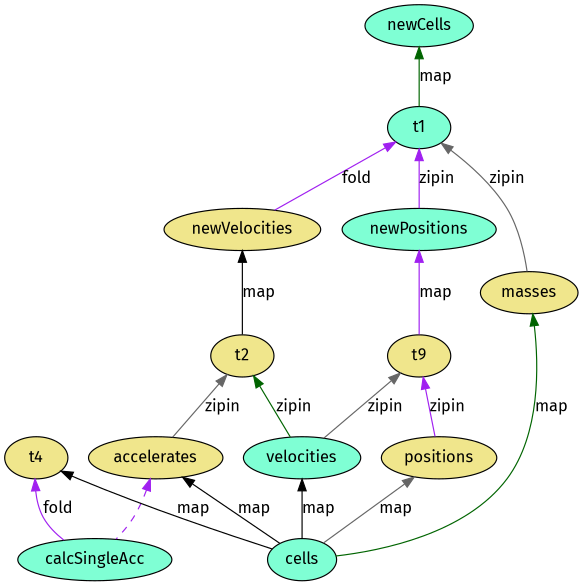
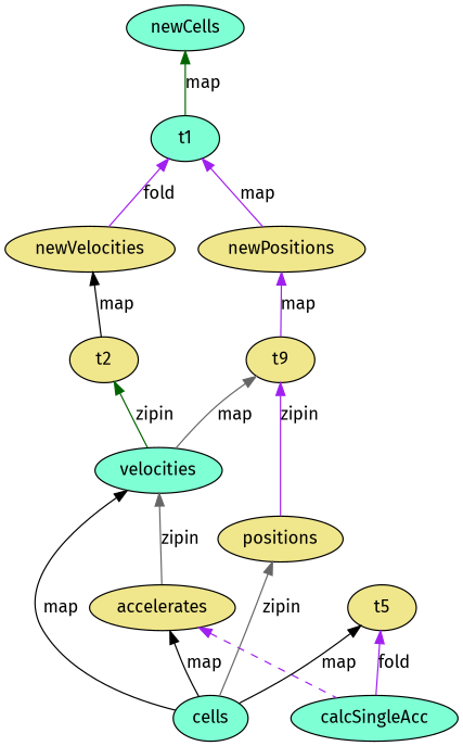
  digraph {
    fontname="Fira Sans"
    node [fillcolor=khaki fontname="Fira Sans" style=filled]
    edge [color=purple dir=back fontname="Fira Sans"]
    newCells [fillcolor=aquamarine]
    t1 [fillcolor=aquamarine]
-   masses
    newVelocities
-   newPositions [fillcolor=aquamarine]
+   newPositions
    cells [fillcolor=aquamarine]
    t2
    velocities [fillcolor=aquamarine]
    accelerates
    n10 [label=t9]
    positions
    calcSingleAcc [fillcolor=aquamarine]
-   t4
+   t4 [label=t5]
    newCells -> t1 [color=darkgreen label=map]
-   t1 -> masses [color=gray40 label=zipin]
    t1 -> newVelocities [label=fold]
-   t1 -> newPositions [label=zipin]
-   masses -> cells [color=darkgreen label=map]
+   t1 -> newPositions [label=map]
    newVelocities -> t2 [color=black label=map]
    newPositions -> n10 [label=map]
    t2 -> velocities [color=darkgreen label=zipin]
-   t2 -> accelerates [color=gray40 label=zipin]
+   velocities -> accelerates [color=gray40 label=zipin]
    velocities -> cells [color=black label=map]
    accelerates -> cells [color=black label=map]
    accelerates -> calcSingleAcc [style=dashed]
-   n10 -> velocities [color=gray40 label=zipin]
+   n10 -> velocities [color=gray40 label=map]
    n10 -> positions [label=zipin]
-   positions -> cells [color=gray40 label=map]
+   positions -> cells [color=gray40 label=zipin]
    t4 -> cells [color=black label=map]
    t4 -> calcSingleAcc [label=fold]
  }
